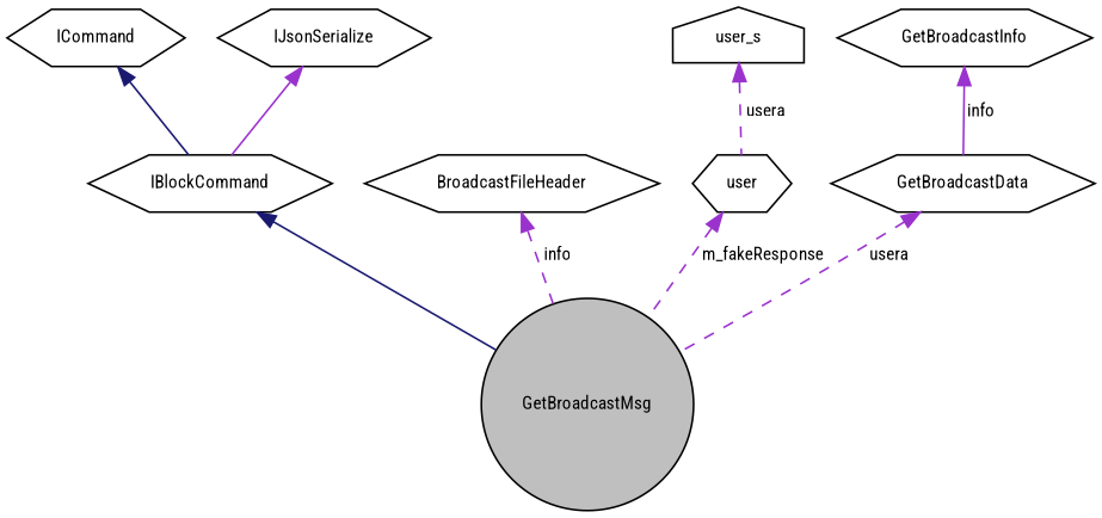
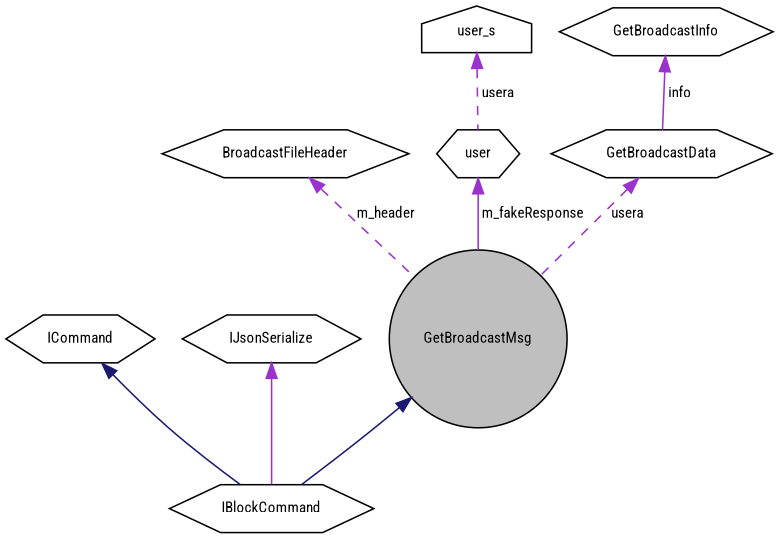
  digraph {
    fontname="Roboto Condensed"
    node [color=black fillcolor=white fontname="Roboto Condensed" fontsize=10 shape=hexagon style=filled]
    edge [color=darkorchid3 dir=back fontname="Roboto Condensed" fontsize=10 labelfontname=Helvetica labelfontsize=10 style=solid]
    n1 [fillcolor=grey75 fontcolor=black height=0.2 label=GetBroadcastMsg shape=circle width=0.4]
    n2 [height=0.2 label=IBlockCommand width=0.4]
    n3 [height=0.2 label=ICommand width=0.4]
    n4 [height=0.2 label=IJsonSerialize width=0.4]
    n5 [height=0.2 label=BroadcastFileHeader width=0.4]
    n6 [height=0.2 label=user width=0.4]
    n7 [height=0.2 label=user_s shape=house width=0.4]
    n8 [height=0.2 label=GetBroadcastData width=0.4]
    n9 [height=0.2 label=GetBroadcastInfo width=0.4]
-   n2 -> n1 [color=midnightblue]
+   n1 -> n2 [color=midnightblue]
    n3 -> n2 [color=midnightblue]
    n4 -> n2
-   n5 -> n1 [label=" info" style=dashed]
-   n6 -> n1 [label=" m_fakeResponse" style=dashed]
+   n5 -> n1 [label=" m_header" style=dashed]
+   n6 -> n1 [label=" m_fakeResponse"]
    n7 -> n6 [label=" usera" style=dashed]
    n8 -> n1 [label=" usera" style=dashed]
    n9 -> n8 [label=" info"]
  }
